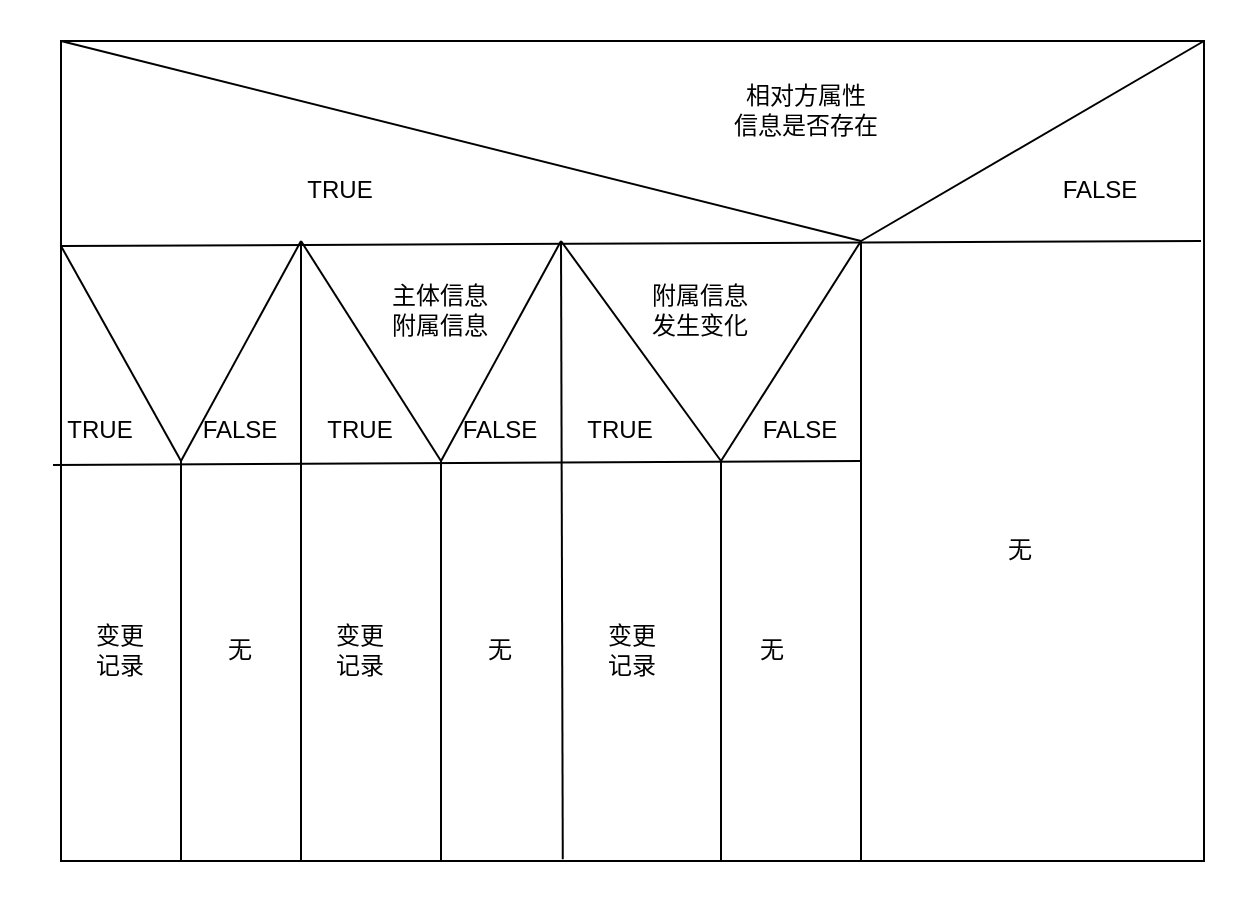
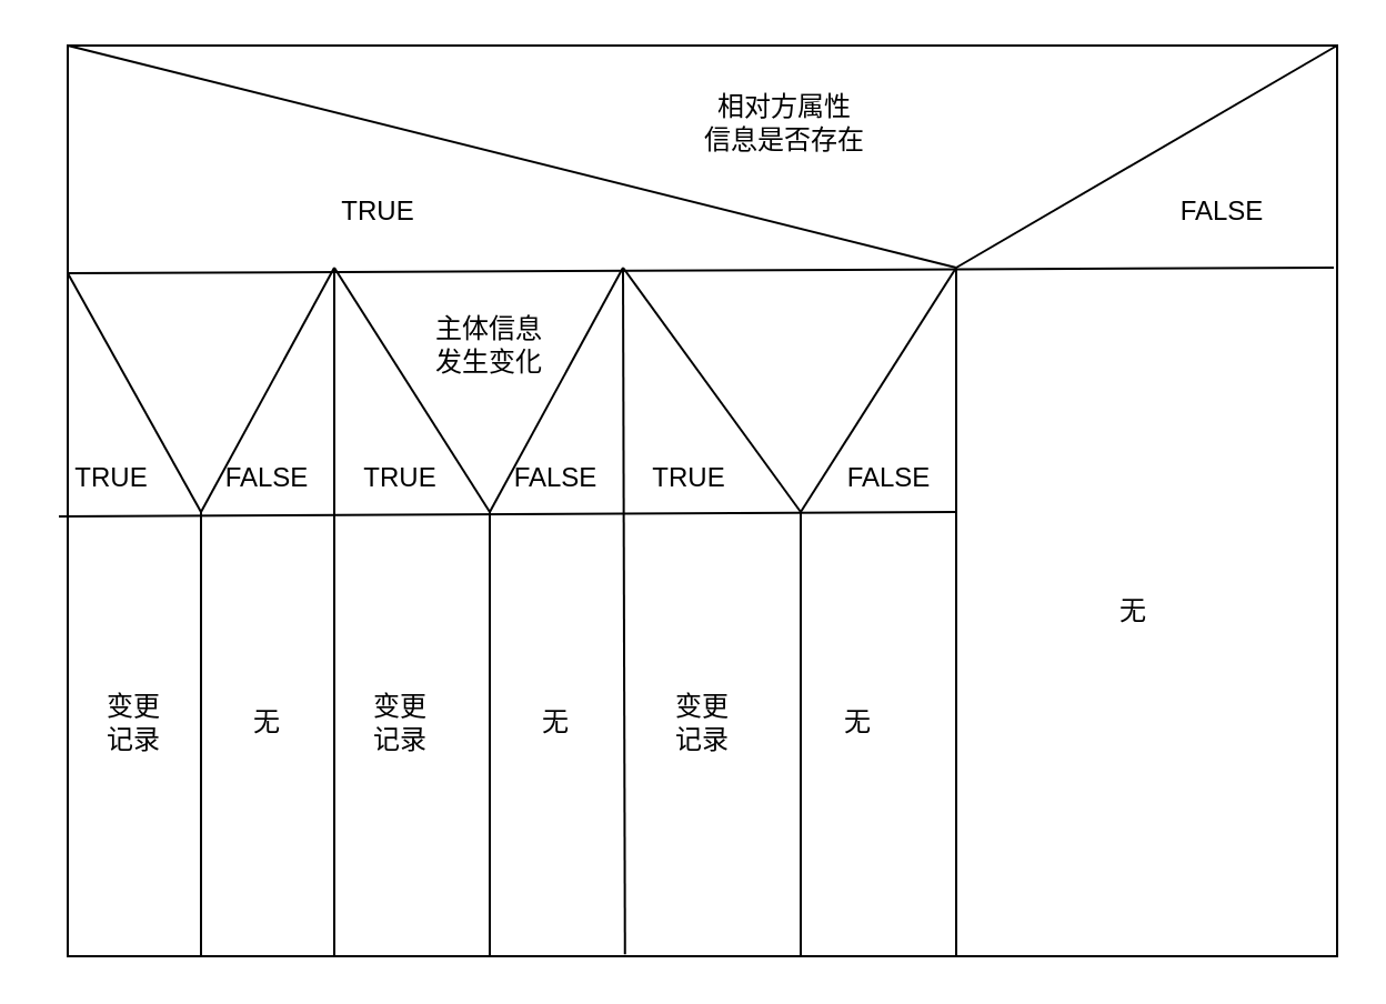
  <mxCell id="0" />
  <mxCell id="1" parent="0" />
  <mxCell id="2" value="" style="rounded=0;whiteSpace=wrap;html=1;" vertex="1" parent="1"><mxGeometry x="30" y="20" width="571.5" height="410" as="geometry" /></mxCell>
  <mxCell id="3" value="" style="endArrow=none;html=1;rounded=0;exitX=0;exitY=0.25;exitDx=0;exitDy=0;" edge="1" parent="1" source="2"><mxGeometry width="50" height="50" relative="1" as="geometry"><mxPoint x="280" y="250" as="sourcePoint" /><mxPoint x="600" y="120" as="targetPoint" /></mxGeometry></mxCell>
  <mxCell id="4" value="" style="endArrow=none;html=1;rounded=0;exitX=-0.007;exitY=0.517;exitDx=0;exitDy=0;exitPerimeter=0;" edge="1" parent="1" source="2"><mxGeometry width="50" height="50" relative="1" as="geometry"><mxPoint x="280" y="250" as="sourcePoint" /><mxPoint x="430" y="230" as="targetPoint" /></mxGeometry></mxCell>
  <mxCell id="5" value="" style="endArrow=none;html=1;rounded=0;exitX=0;exitY=0;exitDx=0;exitDy=0;" edge="1" parent="1" source="2"><mxGeometry width="50" height="50" relative="1" as="geometry"><mxPoint x="280" y="250" as="sourcePoint" /><mxPoint x="430" y="120" as="targetPoint" /></mxGeometry></mxCell>
  <mxCell id="6" value="" style="endArrow=none;html=1;rounded=0;entryX=1;entryY=0;entryDx=0;entryDy=0;" edge="1" parent="1" target="2"><mxGeometry width="50" height="50" relative="1" as="geometry"><mxPoint x="430" y="120" as="sourcePoint" /><mxPoint x="330" y="200" as="targetPoint" /></mxGeometry></mxCell>
  <mxCell id="7" value="" style="endArrow=none;html=1;rounded=0;" edge="1" parent="1"><mxGeometry width="50" height="50" relative="1" as="geometry"><mxPoint x="430" y="430" as="sourcePoint" /><mxPoint x="430" y="120" as="targetPoint" /></mxGeometry></mxCell>
- <mxCell id="8" value="相对方属性&lt;br&gt;信息是否存在" style="text;html=1;strokeColor=none;fillColor=none;align=center;verticalAlign=middle;whiteSpace=wrap;rounded=0;" vertex="1" parent="1"><mxGeometry x="340" y="30" width="126" height="50" as="geometry" /></mxCell>
+ <mxCell id="8" value="相对方属性&lt;br&gt;信息是否存在" style="text;html=1;strokeColor=none;fillColor=none;align=center;verticalAlign=middle;whiteSpace=wrap;rounded=0;" vertex="1" parent="1"><mxGeometry x="290" y="30" width="126" height="50" as="geometry" /></mxCell>
  <mxCell id="9" value="FALSE" style="text;html=1;strokeColor=none;fillColor=none;align=center;verticalAlign=middle;whiteSpace=wrap;rounded=0;" vertex="1" parent="1"><mxGeometry x="520" y="80" width="60" height="30" as="geometry" /></mxCell>
  <mxCell id="10" value="TRUE" style="text;html=1;strokeColor=none;fillColor=none;align=center;verticalAlign=middle;whiteSpace=wrap;rounded=0;" vertex="1" parent="1"><mxGeometry x="140" y="80" width="60" height="30" as="geometry" /></mxCell>
  <mxCell id="11" value="" style="endArrow=none;html=1;rounded=0;" edge="1" parent="1"><mxGeometry width="50" height="50" relative="1" as="geometry"><mxPoint x="150" y="120" as="sourcePoint" /><mxPoint x="150" y="430" as="targetPoint" /></mxGeometry></mxCell>
  <mxCell id="12" value="" style="endArrow=none;html=1;rounded=0;entryX=0.439;entryY=0.998;entryDx=0;entryDy=0;entryPerimeter=0;" edge="1" parent="1" target="2"><mxGeometry width="50" height="50" relative="1" as="geometry"><mxPoint x="280" y="120" as="sourcePoint" /><mxPoint x="330" y="190" as="targetPoint" /></mxGeometry></mxCell>
  <mxCell id="13" value="无" style="text;html=1;strokeColor=none;fillColor=none;align=center;verticalAlign=middle;whiteSpace=wrap;rounded=0;" vertex="1" parent="1"><mxGeometry x="480" y="260" width="60" height="30" as="geometry" /></mxCell>
  <mxCell id="14" value="" style="endArrow=none;html=1;rounded=0;entryX=0;entryY=0.25;entryDx=0;entryDy=0;" edge="1" parent="1" target="2"><mxGeometry width="50" height="50" relative="1" as="geometry"><mxPoint x="90" y="230" as="sourcePoint" /><mxPoint x="330" y="190" as="targetPoint" /></mxGeometry></mxCell>
  <mxCell id="15" value="" style="endArrow=none;html=1;rounded=0;" edge="1" parent="1"><mxGeometry width="50" height="50" relative="1" as="geometry"><mxPoint x="90" y="230" as="sourcePoint" /><mxPoint x="150" y="120" as="targetPoint" /></mxGeometry></mxCell>
  <mxCell id="16" value="" style="endArrow=none;html=1;rounded=0;" edge="1" parent="1"><mxGeometry width="50" height="50" relative="1" as="geometry"><mxPoint x="360" y="230" as="sourcePoint" /><mxPoint x="430" y="120" as="targetPoint" /></mxGeometry></mxCell>
  <mxCell id="17" value="" style="endArrow=none;html=1;rounded=0;" edge="1" parent="1"><mxGeometry width="50" height="50" relative="1" as="geometry"><mxPoint x="220" y="230" as="sourcePoint" /><mxPoint x="280" y="120" as="targetPoint" /></mxGeometry></mxCell>
  <mxCell id="18" value="" style="endArrow=none;html=1;rounded=0;" edge="1" parent="1"><mxGeometry width="50" height="50" relative="1" as="geometry"><mxPoint x="360" y="230" as="sourcePoint" /><mxPoint x="280" y="120" as="targetPoint" /></mxGeometry></mxCell>
  <mxCell id="19" value="" style="endArrow=none;html=1;rounded=0;" edge="1" parent="1"><mxGeometry width="50" height="50" relative="1" as="geometry"><mxPoint x="220" y="230" as="sourcePoint" /><mxPoint x="150" y="120" as="targetPoint" /></mxGeometry></mxCell>
- <mxCell id="20" value="主体信息&lt;br&gt;附属信息" style="text;html=1;strokeColor=none;fillColor=none;align=center;verticalAlign=middle;whiteSpace=wrap;rounded=0;" vertex="1" parent="1"><mxGeometry x="190" y="140" width="60" height="30" as="geometry" /></mxCell>
- <mxCell id="21" value="附属信息&lt;br&gt;发生变化" style="text;html=1;strokeColor=none;fillColor=none;align=center;verticalAlign=middle;whiteSpace=wrap;rounded=0;" vertex="1" parent="1"><mxGeometry x="320" y="140" width="60" height="30" as="geometry" /></mxCell>
+ <mxCell id="20" value="主体信息&lt;br&gt;发生变化" style="text;html=1;strokeColor=none;fillColor=none;align=center;verticalAlign=middle;whiteSpace=wrap;rounded=0;" vertex="1" parent="1"><mxGeometry x="190" y="140" width="60" height="30" as="geometry" /></mxCell>
  <mxCell id="22" value="FALSE" style="text;html=1;strokeColor=none;fillColor=none;align=center;verticalAlign=middle;whiteSpace=wrap;rounded=0;" vertex="1" parent="1"><mxGeometry x="90" y="200" width="60" height="30" as="geometry" /></mxCell>
  <mxCell id="23" value="TRUE" style="text;html=1;strokeColor=none;fillColor=none;align=center;verticalAlign=middle;whiteSpace=wrap;rounded=0;" vertex="1" parent="1"><mxGeometry x="20" y="200" width="60" height="30" as="geometry" /></mxCell>
  <mxCell id="24" value="FALSE" style="text;html=1;strokeColor=none;fillColor=none;align=center;verticalAlign=middle;whiteSpace=wrap;rounded=0;" vertex="1" parent="1"><mxGeometry x="370" y="200" width="60" height="30" as="geometry" /></mxCell>
  <mxCell id="25" value="TRUE" style="text;html=1;strokeColor=none;fillColor=none;align=center;verticalAlign=middle;whiteSpace=wrap;rounded=0;" vertex="1" parent="1"><mxGeometry x="280" y="200" width="60" height="30" as="geometry" /></mxCell>
  <mxCell id="26" value="TRUE" style="text;html=1;strokeColor=none;fillColor=none;align=center;verticalAlign=middle;whiteSpace=wrap;rounded=0;" vertex="1" parent="1"><mxGeometry x="150" y="200" width="60" height="30" as="geometry" /></mxCell>
  <mxCell id="27" value="FALSE" style="text;html=1;strokeColor=none;fillColor=none;align=center;verticalAlign=middle;whiteSpace=wrap;rounded=0;" vertex="1" parent="1"><mxGeometry x="220" y="200" width="60" height="30" as="geometry" /></mxCell>
  <mxCell id="28" value="" style="endArrow=none;html=1;rounded=0;exitX=0;exitY=1;exitDx=0;exitDy=0;" edge="1" parent="1" source="22"><mxGeometry width="50" height="50" relative="1" as="geometry"><mxPoint x="130" y="230" as="sourcePoint" /><mxPoint x="90" y="430" as="targetPoint" /></mxGeometry></mxCell>
  <mxCell id="29" value="" style="endArrow=none;html=1;rounded=0;entryX=0;entryY=1;entryDx=0;entryDy=0;" edge="1" parent="1" target="27"><mxGeometry width="50" height="50" relative="1" as="geometry"><mxPoint x="220" y="430" as="sourcePoint" /><mxPoint x="180" y="230" as="targetPoint" /></mxGeometry></mxCell>
  <mxCell id="30" value="" style="endArrow=none;html=1;rounded=0;" edge="1" parent="1"><mxGeometry width="50" height="50" relative="1" as="geometry"><mxPoint x="360" y="430" as="sourcePoint" /><mxPoint x="360" y="230" as="targetPoint" /></mxGeometry></mxCell>
  <mxCell id="31" value="无" style="text;html=1;strokeColor=none;fillColor=none;align=center;verticalAlign=middle;whiteSpace=wrap;rounded=0;" vertex="1" parent="1"><mxGeometry x="90" y="275" width="60" height="100" as="geometry" /></mxCell>
  <mxCell id="32" value="变更&lt;br&gt;记录" style="text;html=1;strokeColor=none;fillColor=none;align=center;verticalAlign=middle;whiteSpace=wrap;rounded=0;" vertex="1" parent="1"><mxGeometry x="150" y="310" width="60" height="30" as="geometry" /></mxCell>
  <mxCell id="33" value="变更&lt;br&gt;记录" style="text;html=1;strokeColor=none;fillColor=none;align=center;verticalAlign=middle;whiteSpace=wrap;rounded=0;" vertex="1" parent="1"><mxGeometry x="285.75" y="310" width="60" height="30" as="geometry" /></mxCell>
  <mxCell id="34" value="无" style="text;html=1;strokeColor=none;fillColor=none;align=center;verticalAlign=middle;whiteSpace=wrap;rounded=0;" vertex="1" parent="1"><mxGeometry x="356" y="310" width="60" height="30" as="geometry" /></mxCell>
  <mxCell id="35" value="无" style="text;html=1;strokeColor=none;fillColor=none;align=center;verticalAlign=middle;whiteSpace=wrap;rounded=0;" vertex="1" parent="1"><mxGeometry x="220" y="310" width="60" height="30" as="geometry" /></mxCell>
  <mxCell id="36" value="变更&lt;br&gt;记录" style="text;html=1;strokeColor=none;fillColor=none;align=center;verticalAlign=middle;whiteSpace=wrap;rounded=0;" vertex="1" parent="1"><mxGeometry x="30" y="310" width="60" height="30" as="geometry" /></mxCell>
